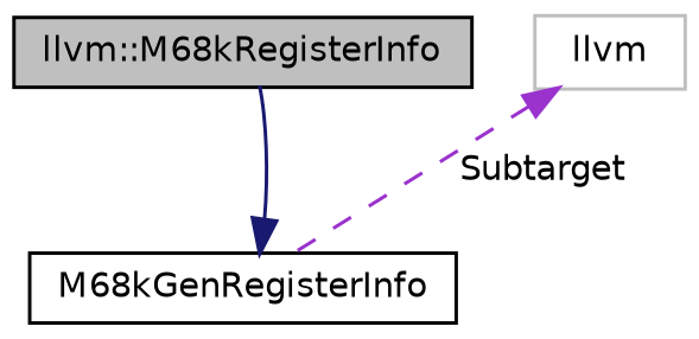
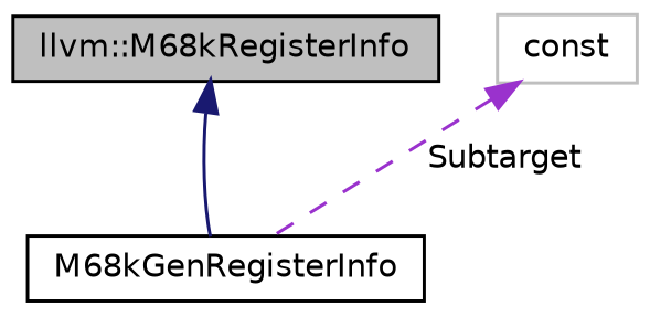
  digraph {
    node [color=black fontname=Helvetica fontsize=10 shape=record]
    edge [dir=back fontname=Helvetica fontsize=10 labelfontname=Helvetica labelfontsize=10]
    n1 [fillcolor=grey75 fontcolor=black height=0.2 label="llvm::M68kRegisterInfo" style=filled width=0.4]
    n2 [height=0.2 label=M68kGenRegisterInfo width=0.4]
-   n3 [color=grey75 height=0.2 label=llvm width=0.4]
-   n2 -> n1 [color=midnightblue style=solid]
+   n3 [color=grey75 height=0.2 label=const width=0.4]
+   n1 -> n2 [color=midnightblue style=solid]
    n3 -> n2 [color=darkorchid3 label=" Subtarget" style=dashed]
  }
